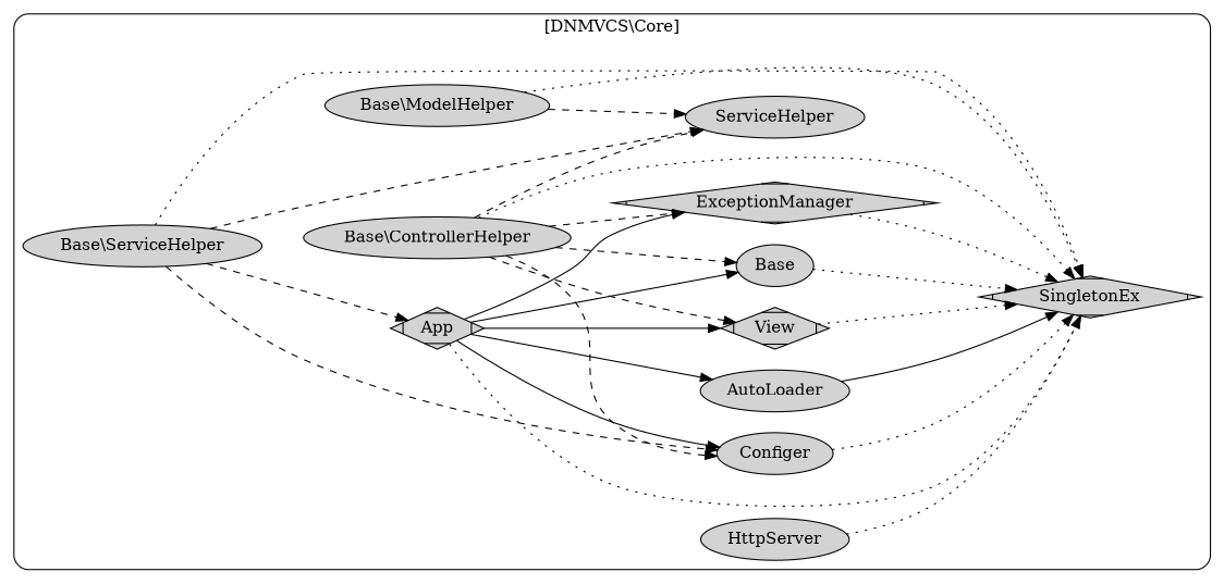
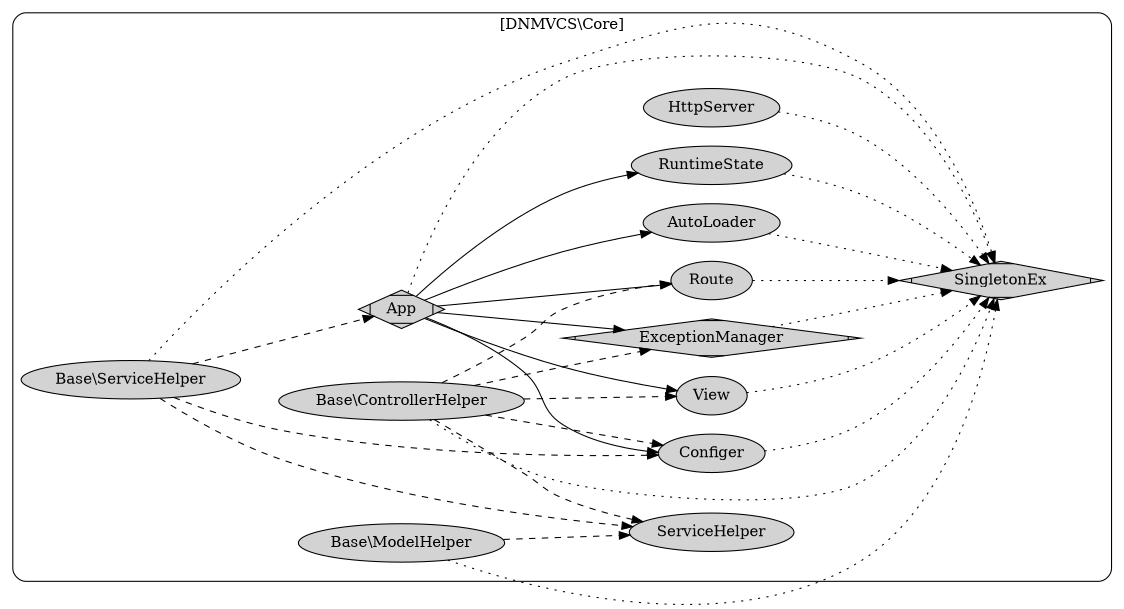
  digraph {
    rankdir=LR
    node [style=filled]
    edge [style=dotted]
    n1 [label=App shape=Mdiamond]
    n2 [label=AutoLoader]
    n3 [label=ExceptionManager shape=Mdiamond]
-   n4 [label=View shape=Mdiamond]
+   n4 [label=View]
    n5 [label=Configer]
-   n6 [label=Base]
+   n6 [label=Route]
+   n7 [label=RuntimeState]
    n8 [label=SingletonEx shape=Mdiamond]
    n9 [label=HttpServer]
    n10 [label="Base\\ModelHelper"]
    n11 [label=ServiceHelper]
    n12 [label="Base\\ServiceHelper"]
    n13 [label="Base\\ControllerHelper"]
    subgraph cluster_1 {
      label="[DNMVCS\\Core]"
      style=rounded
      n1
      n2
      n3
      n4
      n5
      n6
+     n7
      n8
      n9
      n10
      n11
      n12
      n13
    }
    n1 -> n2 [style=""]
    n1 -> n3 [style=""]
    n1 -> n4 [style=""]
    n1 -> n5 [style=""]
    n1 -> n6 [style=""]
+   n1 -> n7 [style=""]
    n1 -> n8
-   n2 -> n8 [style=solid]
+   n2 -> n8
    n3 -> n8
    n4 -> n8
    n5 -> n8
    n6 -> n8
+   n7 -> n8
    n9 -> n8
    n10 -> n8
    n10 -> n11 [style=dashed]
    n12 -> n1 [style=dashed]
    n12 -> n5 [style=dashed]
    n12 -> n8
    n12 -> n11 [style=dashed]
    n13 -> n3 [style=dashed]
    n13 -> n4 [style=dashed]
    n13 -> n5 [style=dashed]
    n13 -> n6 [style=dashed]
    n13 -> n8
    n13 -> n11 [style=dashed]
  }
